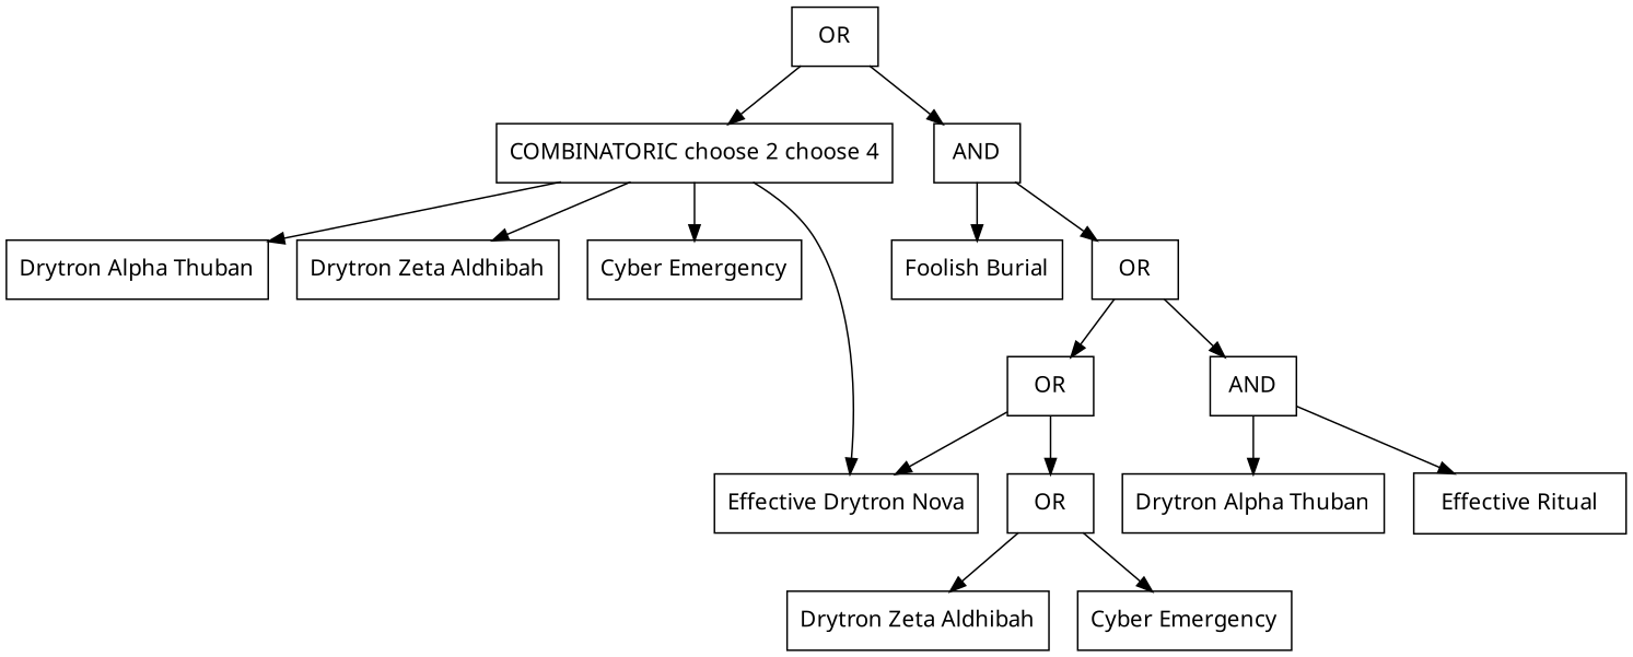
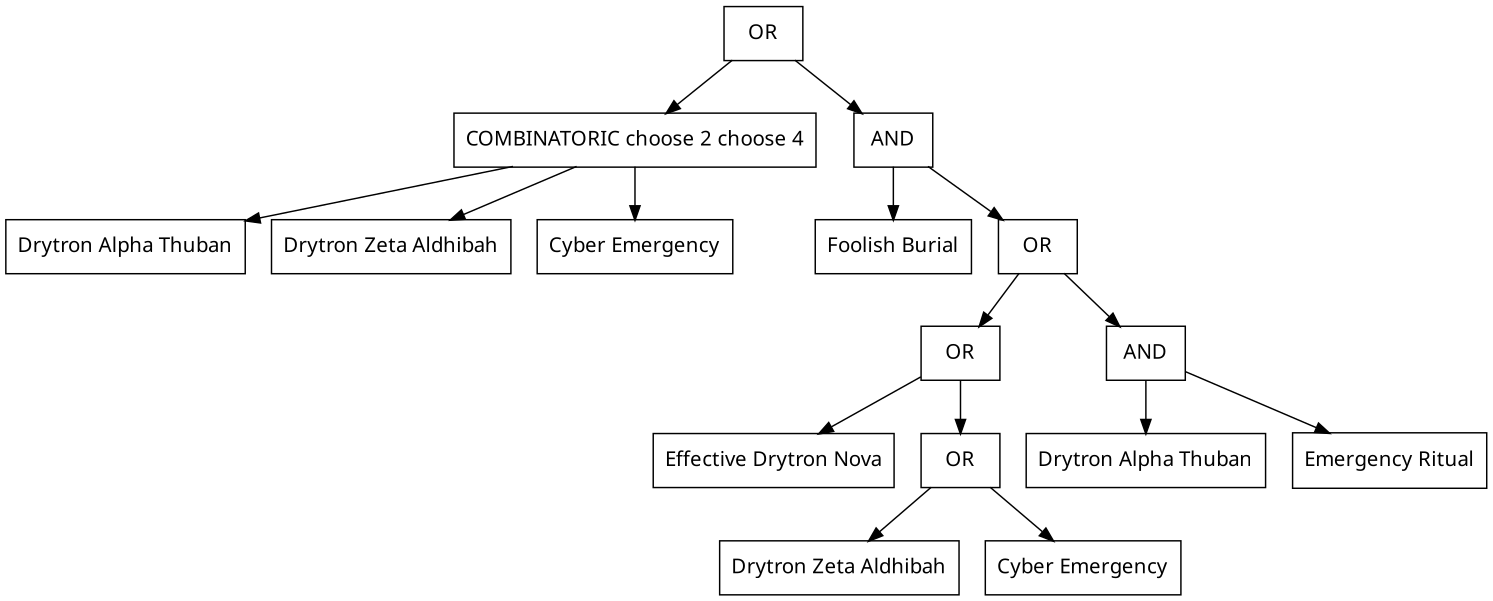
  digraph {
    rankdir=TB
    splines=spline
    node [fontname=Sans shape=record]
    n1 [label=OR]
    n2 [label="COMBINATORIC choose 2 choose 4"]
    n3 [label=AND]
    n4 [label="Drytron Alpha Thuban"]
    n5 [label="Drytron Zeta Aldhibah"]
    n6 [label="Cyber Emergency"]
    n7 [label="Effective Drytron Nova"]
    n8 [label="Foolish Burial"]
    n9 [label=OR]
    n10 [label=OR]
    n11 [label=AND]
    n12 [label=OR]
    n13 [label="Drytron Alpha Thuban"]
-   n14 [label="Effective Ritual"]
+   n14 [label="Emergency Ritual"]
    n15 [label="Drytron Zeta Aldhibah"]
    n16 [label="Cyber Emergency"]
    n1 -> n2
    n1 -> n3
    n2 -> n4
    n2 -> n5
    n2 -> n6
-   n2 -> n7
    n3 -> n8
    n3 -> n9
    n9 -> n10
    n9 -> n11
    n10 -> n7
    n10 -> n12
    n11 -> n13
    n11 -> n14
    n12 -> n15
    n12 -> n16
  }
